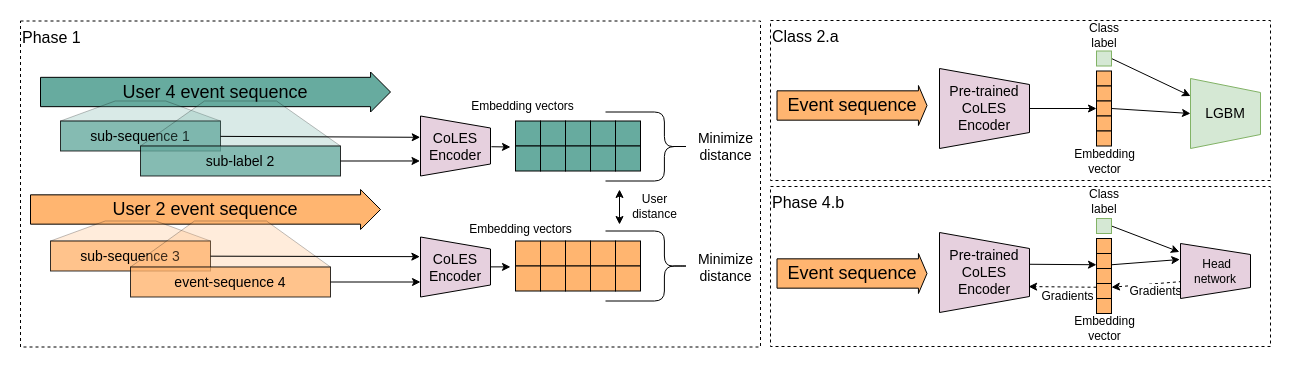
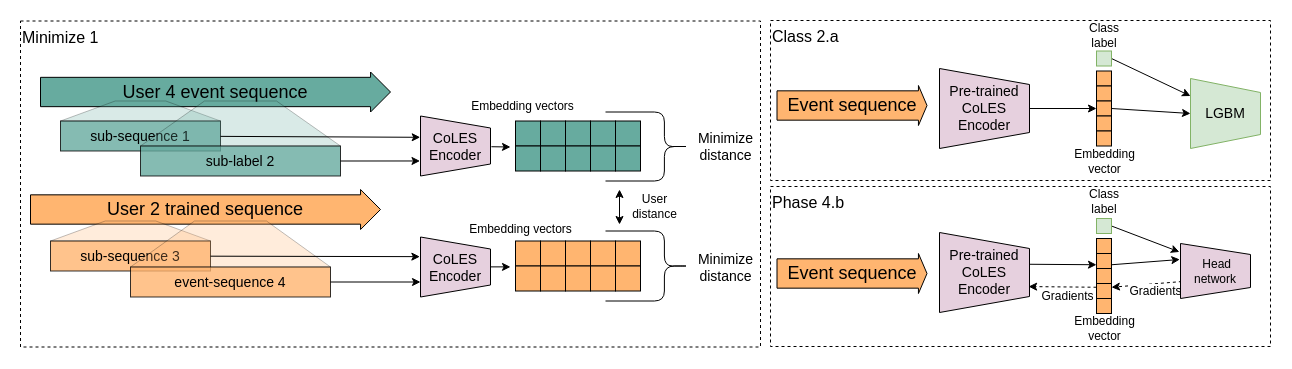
  <mxCell id="0" />
  <mxCell id="1" parent="0" />
  <mxCell id="2" value="Class 2.a" style="rounded=0;whiteSpace=wrap;html=1;dashed=1;fillColor=none;fontSize=16;align=left;verticalAlign=top;" vertex="1" parent="1"><mxGeometry x="770" y="20" width="500" height="160" as="geometry" /></mxCell>
  <mxCell id="3" value="Phase 4.b" style="rounded=0;whiteSpace=wrap;html=1;fillColor=none;fontSize=16;align=left;verticalAlign=top;dashed=1;" vertex="1" parent="1"><mxGeometry x="770" y="186" width="500" height="160" as="geometry" /></mxCell>
- <mxCell id="4" value="Phase 1" style="rounded=0;whiteSpace=wrap;html=1;fontSize=16;fillColor=none;verticalAlign=top;align=left;dashed=1;" vertex="1" parent="1"><mxGeometry x="20" y="20.5" width="740" height="326" as="geometry" /></mxCell>
+ <mxCell id="4" value="Minimize 1" style="rounded=0;whiteSpace=wrap;html=1;fontSize=16;fillColor=none;verticalAlign=top;align=left;dashed=1;" vertex="1" parent="1"><mxGeometry x="20" y="20.5" width="740" height="326" as="geometry" /></mxCell>
  <mxCell id="5" value="" style="shape=curlyBracket;whiteSpace=wrap;html=1;rounded=1;fillColor=#FFCC99;direction=west;size=0.307;" parent="1" vertex="1"><mxGeometry x="605" y="230.5" width="85" height="70" as="geometry" /></mxCell>
  <mxCell id="6" value="&lt;font style=&quot;font-size: 18px&quot;&gt;User 4 event sequence&lt;/font&gt;" style="shape=singleArrow;whiteSpace=wrap;html=1;fillColor=#67AB9F;arrowWidth=0.733;arrowSize=0.057;shadow=0;" parent="1" vertex="1"><mxGeometry x="40" y="71.5" width="350" height="40" as="geometry" /></mxCell>
  <mxCell id="7" value="" style="shape=trapezoid;perimeter=trapezoidPerimeter;whiteSpace=wrap;html=1;fillColor=#67AB9F;size=0.342;opacity=25;shadow=0;" parent="1" vertex="1"><mxGeometry x="60" y="100.5" width="160" height="20" as="geometry" /></mxCell>
  <mxCell id="8" value="&lt;font style=&quot;font-size: 14px&quot;&gt;sub-sequence 1&lt;/font&gt;" style="rounded=0;whiteSpace=wrap;html=1;fillColor=#67AB9F;shadow=0;opacity=80;" parent="1" vertex="1"><mxGeometry x="60" y="120.5" width="160" height="30" as="geometry" /></mxCell>
  <mxCell id="9" value="" style="shape=trapezoid;perimeter=trapezoidPerimeter;whiteSpace=wrap;html=1;fillColor=#67AB9F;size=0.32;opacity=25;shadow=0;" parent="1" vertex="1"><mxGeometry x="140" y="100.5" width="200" height="45" as="geometry" /></mxCell>
  <mxCell id="10" value="&lt;span style=&quot;font-size: 14px ; white-space: normal&quot;&gt;sub-label 2&lt;/span&gt;" style="rounded=0;whiteSpace=wrap;html=1;fillColor=#67AB9F;shadow=0;opacity=80;" parent="1" vertex="1"><mxGeometry x="140" y="145.5" width="200" height="30" as="geometry" /></mxCell>
  <mxCell id="11" value="&lt;font style=&quot;font-size: 14px&quot;&gt;CoLES&lt;br&gt;Encoder&lt;/font&gt;" style="shape=trapezoid;perimeter=trapezoidPerimeter;whiteSpace=wrap;html=1;fillColor=#E6D0DE;direction=south;" parent="1" vertex="1"><mxGeometry x="420" y="115.5" width="70" height="60" as="geometry" /></mxCell>
  <mxCell id="12" value="" style="endArrow=classic;html=1;entryX=0.355;entryY=1.004;entryDx=0;entryDy=0;jumpStyle=none;entryPerimeter=0;" parent="1" source="8" target="11" edge="1"><mxGeometry width="50" height="50" relative="1" as="geometry"><mxPoint x="40" y="380.5" as="sourcePoint" /><mxPoint x="420" y="131.5" as="targetPoint" /></mxGeometry></mxCell>
  <mxCell id="13" value="" style="endArrow=classic;html=1;exitX=1;exitY=0.5;exitDx=0;exitDy=0;entryX=0.688;entryY=1.007;entryDx=0;entryDy=0;entryPerimeter=0;" parent="1" source="10" edge="1"><mxGeometry width="50" height="50" relative="1" as="geometry"><mxPoint x="230" y="151.798" as="sourcePoint" /><mxPoint x="419.51" y="160.48" as="targetPoint" /></mxGeometry></mxCell>
  <mxCell id="14" value="" style="whiteSpace=wrap;html=1;aspect=fixed;fillColor=#67AB9F;" parent="1" vertex="1"><mxGeometry x="515" y="120.5" width="25" height="25" as="geometry" /></mxCell>
  <mxCell id="15" value="" style="whiteSpace=wrap;html=1;aspect=fixed;fillColor=#67AB9F;" parent="1" vertex="1"><mxGeometry x="540" y="120.5" width="25" height="25" as="geometry" /></mxCell>
  <mxCell id="16" value="" style="whiteSpace=wrap;html=1;aspect=fixed;fillColor=#67AB9F;" parent="1" vertex="1"><mxGeometry x="565" y="120.5" width="25" height="25" as="geometry" /></mxCell>
  <mxCell id="17" value="" style="whiteSpace=wrap;html=1;aspect=fixed;fillColor=#67AB9F;" parent="1" vertex="1"><mxGeometry x="590" y="120.5" width="25" height="25" as="geometry" /></mxCell>
  <mxCell id="18" value="" style="whiteSpace=wrap;html=1;aspect=fixed;fillColor=#67AB9F;" parent="1" vertex="1"><mxGeometry x="615" y="120.5" width="25" height="25" as="geometry" /></mxCell>
  <mxCell id="19" value="" style="whiteSpace=wrap;html=1;aspect=fixed;fillColor=#67AB9F;" parent="1" vertex="1"><mxGeometry x="515" y="145.5" width="25" height="25" as="geometry" /></mxCell>
  <mxCell id="20" value="" style="whiteSpace=wrap;html=1;aspect=fixed;fillColor=#67AB9F;" parent="1" vertex="1"><mxGeometry x="540" y="145.5" width="25" height="25" as="geometry" /></mxCell>
  <mxCell id="21" value="" style="whiteSpace=wrap;html=1;aspect=fixed;fillColor=#67AB9F;" parent="1" vertex="1"><mxGeometry x="565" y="145.5" width="25" height="25" as="geometry" /></mxCell>
  <mxCell id="22" value="" style="whiteSpace=wrap;html=1;aspect=fixed;fillColor=#67AB9F;" parent="1" vertex="1"><mxGeometry x="590" y="145.5" width="25" height="25" as="geometry" /></mxCell>
  <mxCell id="23" value="" style="whiteSpace=wrap;html=1;aspect=fixed;fillColor=#67AB9F;" parent="1" vertex="1"><mxGeometry x="615" y="145.5" width="25" height="25" as="geometry" /></mxCell>
  <mxCell id="24" value="" style="shape=curlyBracket;whiteSpace=wrap;html=1;rounded=1;fillColor=#FFCC99;direction=west;size=0.307;" parent="1" vertex="1"><mxGeometry x="605" y="111.5" width="85" height="69" as="geometry" /></mxCell>
- <mxCell id="25" value="&lt;font style=&quot;font-size: 18px&quot;&gt;User 2 event sequence&lt;/font&gt;" style="shape=singleArrow;whiteSpace=wrap;html=1;fillColor=#FFB570;arrowWidth=0.733;arrowSize=0.057;" parent="1" vertex="1"><mxGeometry x="30" y="189" width="350" height="40" as="geometry" /></mxCell>
+ <mxCell id="25" value="&lt;font style=&quot;font-size: 18px&quot;&gt;User 2 trained sequence&lt;/font&gt;" style="shape=singleArrow;whiteSpace=wrap;html=1;fillColor=#FFB570;arrowWidth=0.733;arrowSize=0.057;" parent="1" vertex="1"><mxGeometry x="30" y="189" width="350" height="40" as="geometry" /></mxCell>
  <mxCell id="26" value="" style="shape=trapezoid;perimeter=trapezoidPerimeter;whiteSpace=wrap;html=1;fillColor=#FFB570;size=0.342;opacity=25;" parent="1" vertex="1"><mxGeometry x="50" y="220.5" width="160" height="20" as="geometry" /></mxCell>
  <mxCell id="27" value="&lt;span style=&quot;font-size: 14px ; white-space: normal&quot;&gt;sub-sequence 3&lt;/span&gt;" style="rounded=0;whiteSpace=wrap;html=1;fillColor=#FFB570;opacity=80;" parent="1" vertex="1"><mxGeometry x="50" y="240.5" width="160" height="30" as="geometry" /></mxCell>
  <mxCell id="28" value="" style="shape=trapezoid;perimeter=trapezoidPerimeter;whiteSpace=wrap;html=1;fillColor=#FFB570;size=0.32;opacity=25;" parent="1" vertex="1"><mxGeometry x="130" y="220.5" width="200" height="46" as="geometry" /></mxCell>
  <mxCell id="29" value="&lt;span style=&quot;font-size: 14px ; white-space: normal&quot;&gt;event-sequence 4&lt;/span&gt;" style="rounded=0;whiteSpace=wrap;html=1;fillColor=#FFB570;opacity=80;" parent="1" vertex="1"><mxGeometry x="130" y="266.5" width="200" height="30" as="geometry" /></mxCell>
  <mxCell id="30" value="" style="endArrow=classic;html=1;entryX=0.313;entryY=1.009;entryDx=0;entryDy=0;entryPerimeter=0;" parent="1" source="27" edge="1"><mxGeometry width="50" height="50" relative="1" as="geometry"><mxPoint x="30" y="520.5" as="sourcePoint" /><mxPoint x="419.37" y="256.15" as="targetPoint" /></mxGeometry></mxCell>
  <mxCell id="31" value="" style="endArrow=classic;html=1;entryX=0.75;entryY=1;entryDx=0;entryDy=0;" parent="1" source="29" target="50" edge="1"><mxGeometry width="50" height="50" relative="1" as="geometry"><mxPoint x="220" y="291.298" as="sourcePoint" /><mxPoint x="420.21" y="278.905" as="targetPoint" /></mxGeometry></mxCell>
  <mxCell id="32" value="" style="whiteSpace=wrap;html=1;aspect=fixed;fillColor=#FFB570;" parent="1" vertex="1"><mxGeometry x="515" y="240.5" width="25" height="25" as="geometry" /></mxCell>
  <mxCell id="33" value="" style="whiteSpace=wrap;html=1;aspect=fixed;fillColor=#FFB570;" parent="1" vertex="1"><mxGeometry x="540" y="240.5" width="25" height="25" as="geometry" /></mxCell>
  <mxCell id="34" value="" style="whiteSpace=wrap;html=1;aspect=fixed;fillColor=#FFB570;" parent="1" vertex="1"><mxGeometry x="565" y="240.5" width="25" height="25" as="geometry" /></mxCell>
  <mxCell id="35" value="" style="whiteSpace=wrap;html=1;aspect=fixed;fillColor=#FFB570;" parent="1" vertex="1"><mxGeometry x="590" y="240.5" width="25" height="25" as="geometry" /></mxCell>
  <mxCell id="36" value="" style="whiteSpace=wrap;html=1;aspect=fixed;fillColor=#FFB570;" parent="1" vertex="1"><mxGeometry x="615" y="240.5" width="25" height="25" as="geometry" /></mxCell>
  <mxCell id="37" value="" style="whiteSpace=wrap;html=1;aspect=fixed;fillColor=#FFB570;" parent="1" vertex="1"><mxGeometry x="515" y="265.5" width="25" height="25" as="geometry" /></mxCell>
  <mxCell id="38" value="" style="whiteSpace=wrap;html=1;aspect=fixed;fillColor=#FFB570;" parent="1" vertex="1"><mxGeometry x="540" y="265.5" width="25" height="25" as="geometry" /></mxCell>
  <mxCell id="39" value="" style="whiteSpace=wrap;html=1;aspect=fixed;fillColor=#FFB570;" parent="1" vertex="1"><mxGeometry x="565" y="265.5" width="25" height="25" as="geometry" /></mxCell>
  <mxCell id="40" value="" style="whiteSpace=wrap;html=1;aspect=fixed;fillColor=#FFB570;" parent="1" vertex="1"><mxGeometry x="590" y="265.5" width="25" height="25" as="geometry" /></mxCell>
  <mxCell id="41" value="" style="whiteSpace=wrap;html=1;aspect=fixed;fillColor=#FFB570;" parent="1" vertex="1"><mxGeometry x="615" y="265.5" width="25" height="25" as="geometry" /></mxCell>
  <mxCell id="42" value="&lt;font style=&quot;font-size: 14px&quot;&gt;Minimize&lt;br&gt;distance&lt;/font&gt;" style="text;html=1;align=center;verticalAlign=middle;resizable=0;points=[];autosize=1;" parent="1" vertex="1"><mxGeometry x="690" y="125.5" width="70" height="40" as="geometry" /></mxCell>
  <mxCell id="43" value="" style="endArrow=classic;html=1;exitX=0.512;exitY=-0.013;exitDx=0;exitDy=0;anchorPointDirection=1;exitPerimeter=0;" parent="1" source="11" edge="1"><mxGeometry width="50" height="50" relative="1" as="geometry"><mxPoint x="350" y="206.889" as="sourcePoint" /><mxPoint x="510" y="146.5" as="targetPoint" /></mxGeometry></mxCell>
  <mxCell id="44" value="" style="endArrow=classic;html=1;" parent="1" edge="1"><mxGeometry width="50" height="50" relative="1" as="geometry"><mxPoint x="490" y="266.39" as="sourcePoint" /><mxPoint x="510" y="266.39" as="targetPoint" /></mxGeometry></mxCell>
  <mxCell id="45" value="User&lt;br&gt;distance" style="text;html=1;align=center;verticalAlign=middle;resizable=0;points=[];autosize=1;" parent="1" vertex="1"><mxGeometry x="619" y="191" width="70" height="30" as="geometry" /></mxCell>
  <mxCell id="46" value="&lt;font style=&quot;font-size: 14px&quot;&gt;Minimize&lt;br&gt;distance&lt;/font&gt;" style="text;html=1;align=center;verticalAlign=middle;resizable=0;points=[];autosize=1;" parent="1" vertex="1"><mxGeometry x="690" y="246.5" width="70" height="40" as="geometry" /></mxCell>
  <mxCell id="47" value="Embedding vectors" style="text;html=1;align=center;verticalAlign=middle;resizable=0;points=[];autosize=1;" parent="1" vertex="1"><mxGeometry x="462" y="95.5" width="120" height="20" as="geometry" /></mxCell>
  <mxCell id="48" value="Embedding vectors" style="text;html=1;align=center;verticalAlign=middle;resizable=0;points=[];autosize=1;" parent="1" vertex="1"><mxGeometry x="460" y="219" width="120" height="20" as="geometry" /></mxCell>
  <mxCell id="49" value="" style="endArrow=classic;startArrow=classic;html=1;" parent="1" edge="1"><mxGeometry width="50" height="50" relative="1" as="geometry"><mxPoint x="619" y="224" as="sourcePoint" /><mxPoint x="619" y="189" as="targetPoint" /></mxGeometry></mxCell>
  <mxCell id="50" value="&lt;font style=&quot;font-size: 14px&quot;&gt;CoLES&lt;br&gt;Encoder&lt;/font&gt;" style="shape=trapezoid;perimeter=trapezoidPerimeter;whiteSpace=wrap;html=1;fillColor=#E6D0DE;direction=south;" parent="1" vertex="1"><mxGeometry x="420" y="236.5" width="70" height="60" as="geometry" /></mxCell>
  <mxCell id="51" style="rounded=0;orthogonalLoop=1;jettySize=auto;html=1;entryX=1;entryY=0.25;entryDx=0;entryDy=0;exitX=0.397;exitY=0.014;exitDx=0;exitDy=0;exitPerimeter=0;" edge="1" parent="1" source="52" target="71"><mxGeometry relative="1" as="geometry"><mxPoint x="1056.362" y="270.81" as="targetPoint" /><mxPoint x="1025.5" y="263" as="sourcePoint" /></mxGeometry></mxCell>
  <mxCell id="52" value="&lt;font style=&quot;font-size: 14px&quot;&gt;Pre-trained CoLES&lt;br&gt;Encoder&lt;/font&gt;" style="shape=trapezoid;perimeter=trapezoidPerimeter;whiteSpace=wrap;html=1;fillColor=#E6D0DE;direction=south;" vertex="1" parent="1"><mxGeometry x="939" y="232" width="90" height="80" as="geometry" /></mxCell>
  <mxCell id="53" value="Embedding&lt;br&gt;vector" style="text;html=1;align=center;verticalAlign=middle;resizable=0;points=[];autosize=1;" vertex="1" parent="1"><mxGeometry x="1064.3" y="313" width="80" height="30" as="geometry" /></mxCell>
  <mxCell id="54" style="edgeStyle=none;rounded=0;orthogonalLoop=1;jettySize=auto;html=1;exitX=0.692;exitY=0.981;exitDx=0;exitDy=0;entryX=0;entryY=0.75;entryDx=0;entryDy=0;dashed=1;verticalAlign=middle;exitPerimeter=0;" edge="1" parent="1" source="56" target="73"><mxGeometry relative="1" as="geometry" /></mxCell>
  <mxCell id="55" value="Gradients" style="text;html=1;align=center;verticalAlign=middle;resizable=0;points=[];;labelBackgroundColor=#ffffff;rotation=0;" vertex="1" connectable="0" parent="54"><mxGeometry x="-0.052" y="2" relative="1" as="geometry"><mxPoint x="6.15" y="4.61" as="offset" /></mxGeometry></mxCell>
  <mxCell id="56" value="&lt;span style=&quot;font-size: 12px;&quot;&gt;&amp;nbsp;Head&lt;br style=&quot;font-size: 12px;&quot;&gt;network&lt;br style=&quot;font-size: 12px;&quot;&gt;&lt;/span&gt;" style="shape=trapezoid;perimeter=trapezoidPerimeter;whiteSpace=wrap;html=1;fillColor=#E6D0DE;direction=south;fontSize=12;" vertex="1" parent="1"><mxGeometry x="1180" y="243" width="70" height="55" as="geometry" /></mxCell>
  <mxCell id="57" style="edgeStyle=none;rounded=0;orthogonalLoop=1;jettySize=auto;html=1;exitX=0;exitY=0.25;exitDx=0;exitDy=0;entryX=0.291;entryY=1.01;entryDx=0;entryDy=0;entryPerimeter=0;" edge="1" parent="1" source="71" target="56"><mxGeometry relative="1" as="geometry" /></mxCell>
  <mxCell id="58" style="edgeStyle=none;rounded=0;orthogonalLoop=1;jettySize=auto;html=1;exitX=1;exitY=0.75;exitDx=0;exitDy=0;dashed=1;entryX=0.676;entryY=0.01;entryDx=0;entryDy=0;entryPerimeter=0;" edge="1" parent="1" source="73" target="52"><mxGeometry relative="1" as="geometry"><mxPoint x="1026" y="289" as="targetPoint" /></mxGeometry></mxCell>
  <mxCell id="59" value="Gradients" style="text;html=1;align=center;verticalAlign=middle;resizable=0;points=[];;labelBackgroundColor=#ffffff;" vertex="1" connectable="0" parent="58"><mxGeometry x="-0.219" relative="1" as="geometry"><mxPoint x="-2.91" y="8.81" as="offset" /></mxGeometry></mxCell>
  <mxCell id="60" value="&lt;font style=&quot;font-size: 18px&quot;&gt;Event sequence&lt;/font&gt;" style="shape=singleArrow;whiteSpace=wrap;html=1;fillColor=#FFB570;arrowWidth=0.733;arrowSize=0.057;" vertex="1" parent="1"><mxGeometry x="776.5" y="253" width="150" height="40" as="geometry" /></mxCell>
  <mxCell id="61" style="rounded=0;orthogonalLoop=1;jettySize=auto;html=1;entryX=1;entryY=0.5;entryDx=0;entryDy=0;exitX=0.5;exitY=0;exitDx=0;exitDy=0;" edge="1" parent="1" source="62" target="82"><mxGeometry relative="1" as="geometry"><mxPoint x="1079" y="96.75" as="targetPoint" /><mxPoint x="1028" y="95.5" as="sourcePoint" /></mxGeometry></mxCell>
  <mxCell id="62" value="&lt;font style=&quot;font-size: 14px&quot;&gt;Pre-trained CoLES&lt;br&gt;Encoder&lt;/font&gt;" style="shape=trapezoid;perimeter=trapezoidPerimeter;whiteSpace=wrap;html=1;fillColor=#E6D0DE;direction=south;" vertex="1" parent="1"><mxGeometry x="939" y="68" width="90" height="80" as="geometry" /></mxCell>
  <mxCell id="63" value="&lt;span style=&quot;font-size: 14px&quot;&gt;LGBM&lt;/span&gt;" style="shape=trapezoid;perimeter=trapezoidPerimeter;whiteSpace=wrap;html=1;fillColor=#d5e8d4;direction=south;strokeColor=#82b366;" vertex="1" parent="1"><mxGeometry x="1190" y="78" width="70" height="70" as="geometry" /></mxCell>
  <mxCell id="64" style="edgeStyle=none;rounded=0;orthogonalLoop=1;jettySize=auto;html=1;exitX=0;exitY=0.5;exitDx=0;exitDy=0;entryX=0.5;entryY=1;entryDx=0;entryDy=0;" edge="1" parent="1" source="82" target="63"><mxGeometry relative="1" as="geometry"><mxPoint x="1104" y="96.75" as="sourcePoint" /></mxGeometry></mxCell>
  <mxCell id="65" value="&lt;font style=&quot;font-size: 18px&quot;&gt;Event sequence&lt;/font&gt;" style="shape=singleArrow;whiteSpace=wrap;html=1;fillColor=#FFB570;arrowWidth=0.733;arrowSize=0.057;" vertex="1" parent="1"><mxGeometry x="776.5" y="85" width="150" height="40" as="geometry" /></mxCell>
  <mxCell id="66" style="edgeStyle=none;rounded=0;orthogonalLoop=1;jettySize=auto;html=1;exitX=0;exitY=0.5;exitDx=0;exitDy=0;entryX=0.153;entryY=1.016;entryDx=0;entryDy=0;entryPerimeter=0;" edge="1" parent="1" source="68" target="56"><mxGeometry relative="1" as="geometry"><mxPoint x="1131.5" y="188" as="sourcePoint" /></mxGeometry></mxCell>
  <mxCell id="67" value="Class label" style="text;html=1;strokeColor=none;fillColor=none;align=center;verticalAlign=middle;whiteSpace=wrap;rounded=0;" vertex="1" parent="1"><mxGeometry x="1084.3" y="186" width="40" height="30" as="geometry" /></mxCell>
  <mxCell id="68" value="" style="whiteSpace=wrap;html=1;aspect=fixed;fillColor=#d5e8d4;rotation=90;direction=south;strokeColor=#82b366;" vertex="1" parent="1"><mxGeometry x="1096" y="218" width="15" height="15" as="geometry" /></mxCell>
  <mxCell id="69" value="" style="group" vertex="1" connectable="0" parent="1"><mxGeometry x="1096" y="238" width="15" height="75" as="geometry" /></mxCell>
  <mxCell id="70" value="" style="whiteSpace=wrap;html=1;aspect=fixed;fillColor=#FFB570;rotation=90;direction=south;" vertex="1" parent="69"><mxGeometry width="15" height="15" as="geometry" /></mxCell>
  <mxCell id="71" value="" style="whiteSpace=wrap;html=1;aspect=fixed;fillColor=#FFB570;rotation=90;direction=south;" vertex="1" parent="69"><mxGeometry y="15" width="15" height="15" as="geometry" /></mxCell>
  <mxCell id="72" value="" style="whiteSpace=wrap;html=1;aspect=fixed;fillColor=#FFB570;rotation=90;direction=south;" vertex="1" parent="69"><mxGeometry y="30" width="15" height="15" as="geometry" /></mxCell>
  <mxCell id="73" value="" style="whiteSpace=wrap;html=1;aspect=fixed;fillColor=#FFB570;rotation=90;direction=south;" vertex="1" parent="69"><mxGeometry y="45" width="15" height="15" as="geometry" /></mxCell>
  <mxCell id="74" value="" style="whiteSpace=wrap;html=1;aspect=fixed;fillColor=#FFB570;rotation=90;direction=south;" vertex="1" parent="69"><mxGeometry y="60" width="15" height="15" as="geometry" /></mxCell>
  <mxCell id="75" value="Embedding&lt;br&gt;vector" style="text;html=1;align=center;verticalAlign=middle;resizable=0;points=[];autosize=1;" vertex="1" parent="1"><mxGeometry x="1064.3" y="145.5" width="80" height="30" as="geometry" /></mxCell>
  <mxCell id="76" value="Class label" style="text;html=1;strokeColor=none;fillColor=none;align=center;verticalAlign=middle;whiteSpace=wrap;rounded=0;" vertex="1" parent="1"><mxGeometry x="1083.5" y="20.5" width="40" height="29.5" as="geometry" /></mxCell>
  <mxCell id="77" style="edgeStyle=none;rounded=0;orthogonalLoop=1;jettySize=auto;html=1;exitX=0;exitY=0.5;exitDx=0;exitDy=0;entryX=0.25;entryY=1;entryDx=0;entryDy=0;fontSize=10;" edge="1" parent="1" source="78" target="63"><mxGeometry relative="1" as="geometry" /></mxCell>
  <mxCell id="78" value="" style="whiteSpace=wrap;html=1;aspect=fixed;fillColor=#d5e8d4;rotation=90;direction=south;strokeColor=#82b366;" vertex="1" parent="1"><mxGeometry x="1096" y="50.5" width="15" height="15" as="geometry" /></mxCell>
  <mxCell id="79" value="" style="group" vertex="1" connectable="0" parent="1"><mxGeometry x="1096" y="70.5" width="15" height="75" as="geometry" /></mxCell>
  <mxCell id="80" value="" style="whiteSpace=wrap;html=1;aspect=fixed;fillColor=#FFB570;rotation=90;direction=south;" vertex="1" parent="79"><mxGeometry width="15" height="15" as="geometry" /></mxCell>
  <mxCell id="81" value="" style="whiteSpace=wrap;html=1;aspect=fixed;fillColor=#FFB570;rotation=90;direction=south;" vertex="1" parent="79"><mxGeometry y="15" width="15" height="15" as="geometry" /></mxCell>
  <mxCell id="82" value="" style="whiteSpace=wrap;html=1;aspect=fixed;fillColor=#FFB570;rotation=90;direction=south;" vertex="1" parent="79"><mxGeometry y="30" width="15" height="15" as="geometry" /></mxCell>
  <mxCell id="83" value="" style="whiteSpace=wrap;html=1;aspect=fixed;fillColor=#FFB570;rotation=90;direction=south;" vertex="1" parent="79"><mxGeometry y="45" width="15" height="15" as="geometry" /></mxCell>
  <mxCell id="84" value="" style="whiteSpace=wrap;html=1;aspect=fixed;fillColor=#FFB570;rotation=90;direction=south;" vertex="1" parent="79"><mxGeometry y="60" width="15" height="15" as="geometry" /></mxCell>
  <mxCell id="85" style="edgeStyle=none;rounded=0;orthogonalLoop=1;jettySize=auto;html=1;exitX=0;exitY=0.5;exitDx=0;exitDy=0;fontSize=16;" edge="1" parent="1" source="4" target="4"><mxGeometry relative="1" as="geometry" /></mxCell>
  <mxCell id="86" style="edgeStyle=none;rounded=0;orthogonalLoop=1;jettySize=auto;html=1;exitX=0;exitY=0.5;exitDx=0;exitDy=0;fontSize=16;" edge="1" parent="1" source="2" target="2"><mxGeometry relative="1" as="geometry" /></mxCell>
